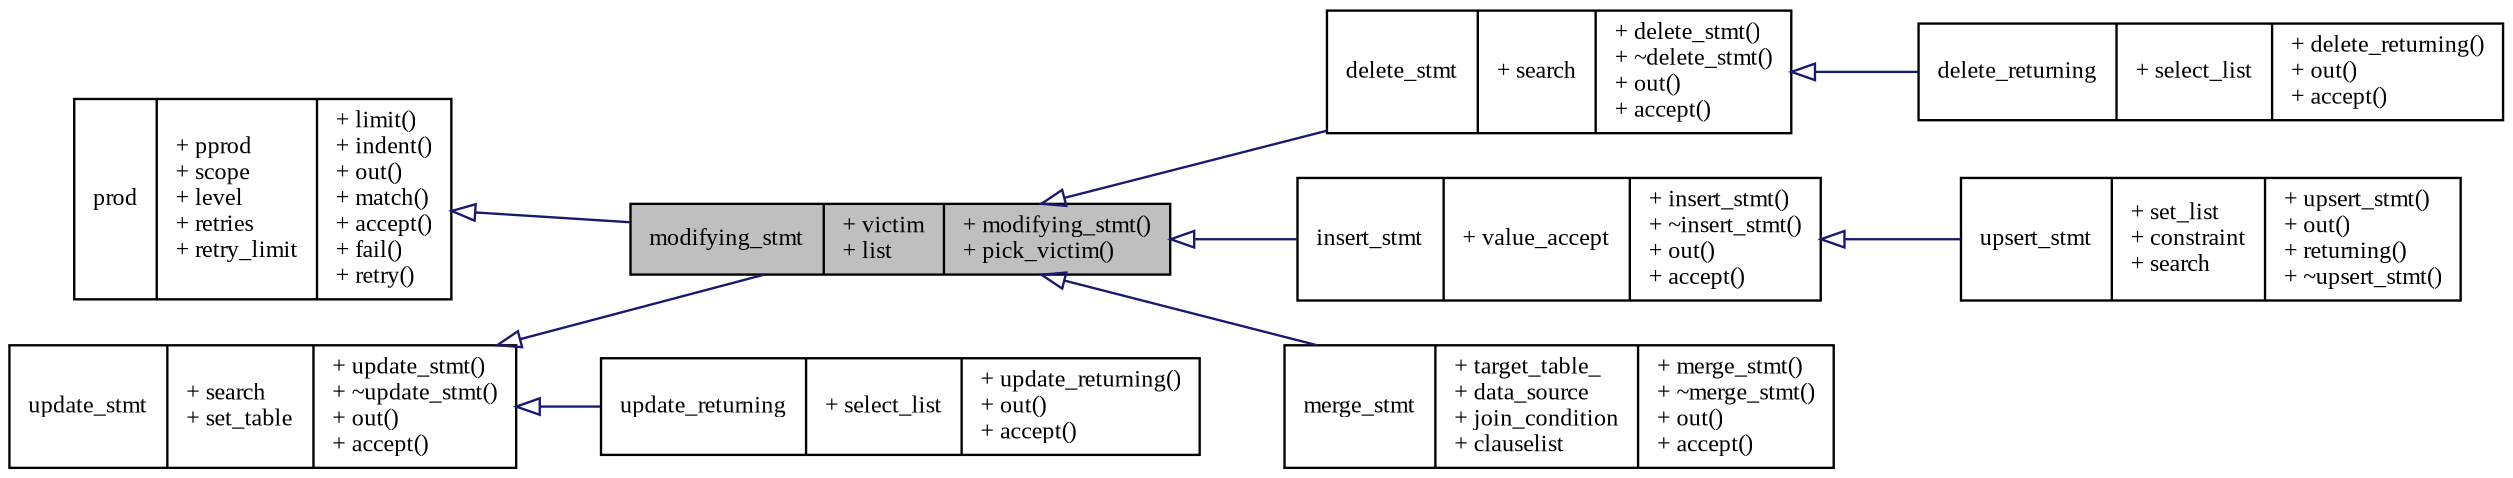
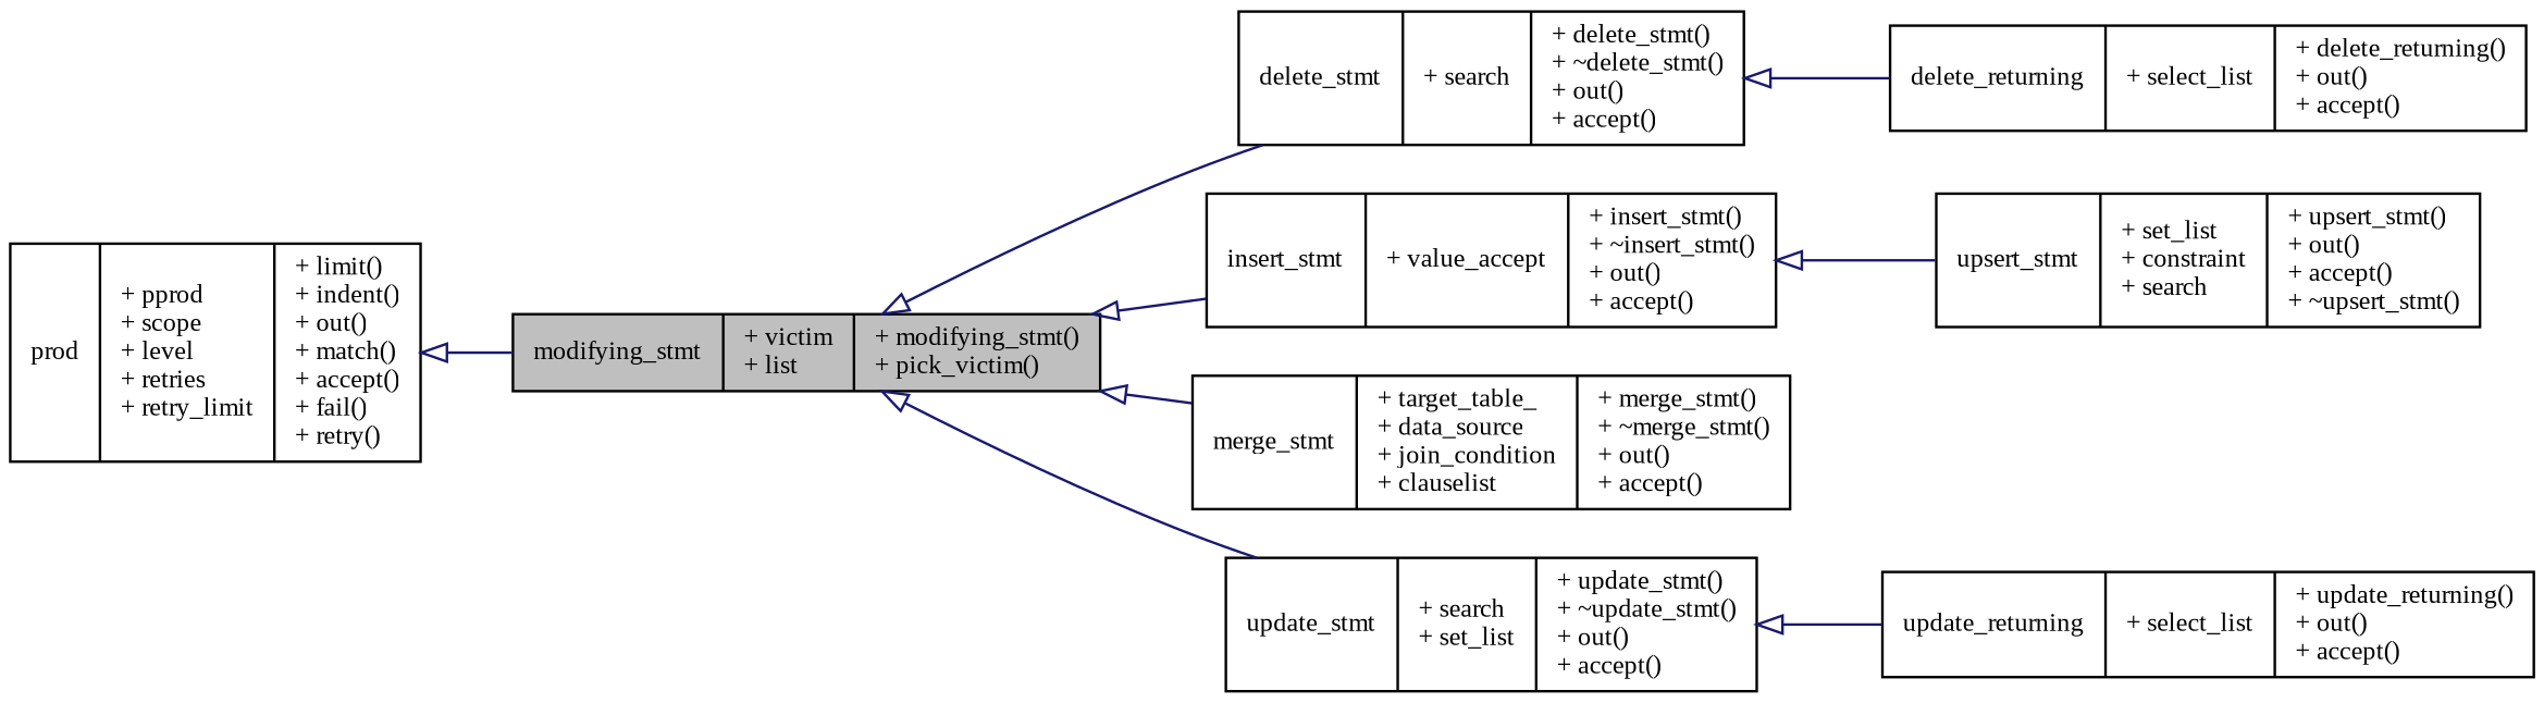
  digraph {
    fontname="Liberation Serif"
    rankdir=LR
    node [color=black fillcolor=white fontname="Liberation Serif" fontsize=10 shape=record style=filled]
    edge [arrowtail=onormal color=midnightblue dir=back fontname="Liberation Serif" fontsize=10 labelfontname=Helvetica labelfontsize=10 style=solid]
    n1 [fillcolor=grey75 fontcolor=black height=0.2 label="{modifying_stmt\n|+ victim\l+ list\l|+ modifying_stmt()\l+ pick_victim()\l}" width=0.4]
    n2 [height=0.2 label="{delete_stmt\n|+ search\l|+ delete_stmt()\l+ ~delete_stmt()\l+ out()\l+ accept()\l}" width=0.4]
    n3 [height=0.2 label="{insert_stmt\n|+ value_accept\l|+ insert_stmt()\l+ ~insert_stmt()\l+ out()\l+ accept()\l}" width=0.4]
    n4 [height=0.2 label="{merge_stmt\n|+ target_table_\l+ data_source\l+ join_condition\l+ clauselist\l|+ merge_stmt()\l+ ~merge_stmt()\l+ out()\l+ accept()\l}" width=0.4]
-   n5 [height=0.2 label="{update_stmt\n|+ search\l+ set_table\l|+ update_stmt()\l+ ~update_stmt()\l+ out()\l+ accept()\l}" width=0.4]
+   n5 [height=0.2 label="{update_stmt\n|+ search\l+ set_list\l|+ update_stmt()\l+ ~update_stmt()\l+ out()\l+ accept()\l}" width=0.4]
    n6 [height=0.2 label="{delete_returning\n|+ select_list\l|+ delete_returning()\l+ out()\l+ accept()\l}" width=0.4]
-   n7 [height=0.2 label="{upsert_stmt\n|+ set_list\l+ constraint\l+ search\l|+ upsert_stmt()\l+ out()\l+ returning()\l+ ~upsert_stmt()\l}" width=0.4]
+   n7 [height=0.2 label="{upsert_stmt\n|+ set_list\l+ constraint\l+ search\l|+ upsert_stmt()\l+ out()\l+ accept()\l+ ~upsert_stmt()\l}" width=0.4]
    n8 [height=0.2 label="{update_returning\n|+ select_list\l|+ update_returning()\l+ out()\l+ accept()\l}" width=0.4]
    n9 [height=0.2 label="{prod\n|+ pprod\l+ scope\l+ level\l+ retries\l+ retry_limit\l|+ limit()\l+ indent()\l+ out()\l+ match()\l+ accept()\l+ fail()\l+ retry()\l}" width=0.4]
    n1 -> n2
    n1 -> n3
    n1 -> n4
-   n5 -> n1
+   n1 -> n5
    n2 -> n6
    n3 -> n7
    n5 -> n8
    n9 -> n1
  }
